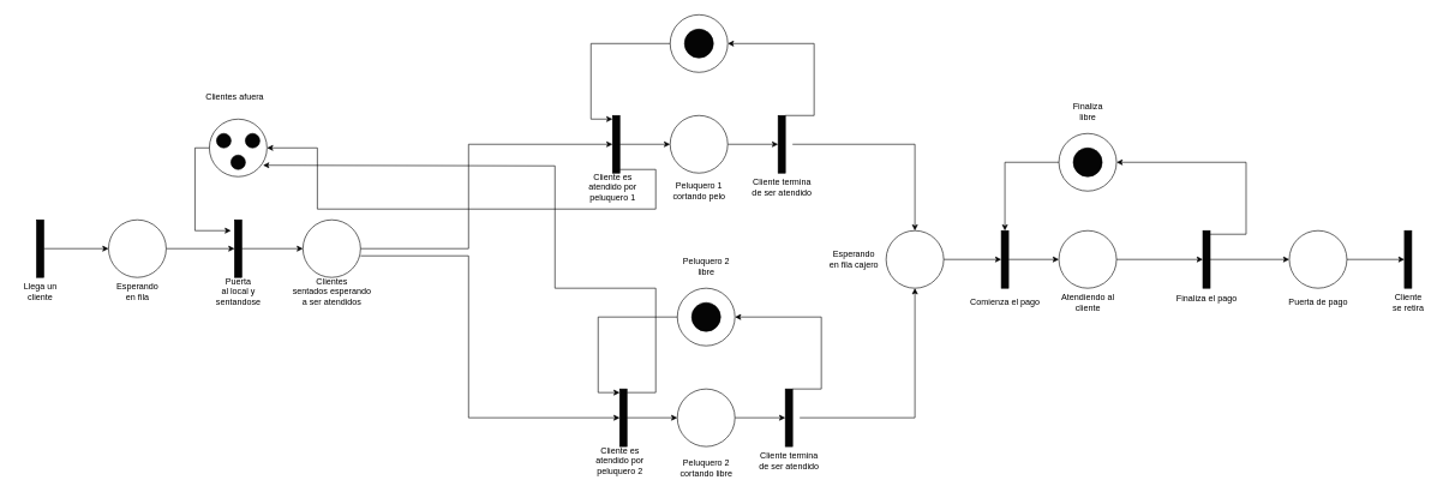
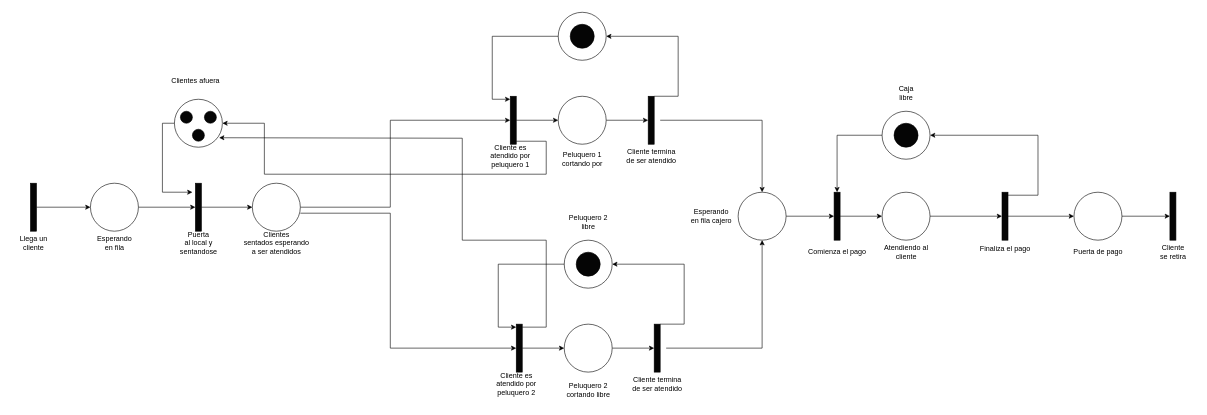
  <mxCell id="0" />
  <mxCell id="1" parent="0" />
  <mxCell id="2" value="" style="edgeStyle=orthogonalEdgeStyle;rounded=0;orthogonalLoop=1;jettySize=auto;html=1;" edge="1" parent="1" source="3" target="16"><mxGeometry relative="1" as="geometry"><mxPoint x="690" y="250" as="targetPoint" /><Array as="points"><mxPoint x="650" y="345" /><mxPoint x="650" y="200" /></Array></mxGeometry></mxCell>
  <mxCell id="3" value="" style="ellipse;whiteSpace=wrap;html=1;aspect=fixed;" vertex="1" parent="1"><mxGeometry x="420" y="305" width="80" height="80" as="geometry" /></mxCell>
  <mxCell id="4" value="" style="edgeStyle=orthogonalEdgeStyle;rounded=0;orthogonalLoop=1;jettySize=auto;html=1;curved=0;" edge="1" parent="1" source="5" target="57"><mxGeometry relative="1" as="geometry" /></mxCell>
  <mxCell id="5" value="" style="html=1;points=[[0,0,0,0,5],[0,1,0,0,-5],[1,0,0,0,5],[1,1,0,0,-5]];perimeter=orthogonalPerimeter;outlineConnect=0;targetShapes=umlLifeline;portConstraint=eastwest;newEdgeStyle={&quot;curved&quot;:0,&quot;rounded&quot;:0};fillColor=#050505;" vertex="1" parent="1"><mxGeometry x="50" y="305" width="10" height="80" as="geometry" /></mxCell>
  <mxCell id="6" value="&lt;div&gt;Llega un&lt;/div&gt;&lt;div&gt;cliente&lt;br&gt;&lt;/div&gt;" style="text;html=1;align=center;verticalAlign=middle;resizable=0;points=[];autosize=1;strokeColor=none;fillColor=none;" vertex="1" parent="1"><mxGeometry x="20" y="385" width="70" height="40" as="geometry" /></mxCell>
  <mxCell id="7" value="&lt;div&gt;Clientes&lt;/div&gt;&lt;div&gt;sentados esperando&lt;/div&gt;&lt;div&gt;a ser atendidos&lt;br&gt;&lt;/div&gt;" style="text;html=1;align=center;verticalAlign=middle;resizable=0;points=[];autosize=1;strokeColor=none;fillColor=none;" vertex="1" parent="1"><mxGeometry x="390" y="375" width="140" height="60" as="geometry" /></mxCell>
  <mxCell id="8" value="" style="ellipse;whiteSpace=wrap;html=1;aspect=fixed;" vertex="1" parent="1"><mxGeometry x="290" y="165" width="80" height="80" as="geometry" /></mxCell>
  <mxCell id="9" value="" style="ellipse;whiteSpace=wrap;html=1;aspect=fixed;fillColor=#050505;" vertex="1" parent="1"><mxGeometry x="300" y="185" width="20" height="20" as="geometry" /></mxCell>
  <mxCell id="10" value="" style="ellipse;whiteSpace=wrap;html=1;aspect=fixed;fillColor=#050505;" vertex="1" parent="1"><mxGeometry x="320" y="215" width="20" height="20" as="geometry" /></mxCell>
  <mxCell id="11" value="" style="ellipse;whiteSpace=wrap;html=1;aspect=fixed;fillColor=#050505;" vertex="1" parent="1"><mxGeometry x="340" y="185" width="20" height="20" as="geometry" /></mxCell>
  <mxCell id="12" value="Clientes afuera" style="text;html=1;align=center;verticalAlign=middle;resizable=0;points=[];autosize=1;strokeColor=none;fillColor=none;" vertex="1" parent="1"><mxGeometry x="270" y="120" width="110" height="30" as="geometry" /></mxCell>
  <mxCell id="13" value="" style="edgeStyle=orthogonalEdgeStyle;rounded=0;orthogonalLoop=1;jettySize=auto;html=1;" edge="1" parent="1" source="14" target="17"><mxGeometry relative="1" as="geometry" /></mxCell>
  <mxCell id="14" value="" style="ellipse;whiteSpace=wrap;html=1;aspect=fixed;" vertex="1" parent="1"><mxGeometry x="930" y="160" width="80" height="80" as="geometry" /></mxCell>
  <mxCell id="15" value="" style="edgeStyle=orthogonalEdgeStyle;rounded=0;orthogonalLoop=1;jettySize=auto;html=1;curved=0;" edge="1" parent="1" source="16" target="14"><mxGeometry relative="1" as="geometry" /></mxCell>
  <mxCell id="16" value="" style="html=1;points=[[0,0,0,0,5],[0,1,0,0,-5],[1,0,0,0,5],[1,1,0,0,-5]];perimeter=orthogonalPerimeter;outlineConnect=0;targetShapes=umlLifeline;portConstraint=eastwest;newEdgeStyle={&quot;curved&quot;:0,&quot;rounded&quot;:0};fillColor=#050505;" vertex="1" parent="1"><mxGeometry x="850" y="160" width="10" height="80" as="geometry" /></mxCell>
  <mxCell id="17" value="" style="html=1;points=[[0,0,0,0,5],[0,1,0,0,-5],[1,0,0,0,5],[1,1,0,0,-5]];perimeter=orthogonalPerimeter;outlineConnect=0;targetShapes=umlLifeline;portConstraint=eastwest;newEdgeStyle={&quot;curved&quot;:0,&quot;rounded&quot;:0};fillColor=#050505;" vertex="1" parent="1"><mxGeometry x="1080" y="160" width="10" height="80" as="geometry" /></mxCell>
  <mxCell id="18" value="" style="ellipse;whiteSpace=wrap;html=1;aspect=fixed;" vertex="1" parent="1"><mxGeometry x="930" y="20" width="80" height="80" as="geometry" /></mxCell>
  <mxCell id="19" value="" style="endArrow=classic;html=1;rounded=0;entryX=1;entryY=0.5;entryDx=0;entryDy=0;" edge="1" parent="1" source="17" target="18"><mxGeometry width="50" height="50" relative="1" as="geometry"><mxPoint x="1120" y="170" as="sourcePoint" /><mxPoint x="1040" y="180" as="targetPoint" /><Array as="points"><mxPoint x="1130" y="160" /><mxPoint x="1130" y="60" /></Array></mxGeometry></mxCell>
  <mxCell id="20" value="" style="endArrow=classic;html=1;rounded=0;exitX=0;exitY=0.5;exitDx=0;exitDy=0;entryX=0;entryY=0;entryDx=0;entryDy=5;entryPerimeter=0;" edge="1" parent="1" source="18" target="16"><mxGeometry width="50" height="50" relative="1" as="geometry"><mxPoint x="840" y="100" as="sourcePoint" /><mxPoint x="890" y="50" as="targetPoint" /><Array as="points"><mxPoint x="820" y="60" /><mxPoint x="820" y="165" /></Array></mxGeometry></mxCell>
  <mxCell id="21" value="&lt;div&gt;Cliente es&lt;/div&gt;&lt;div&gt;atendido por&lt;/div&gt;&lt;div&gt;peluquero 1&lt;br&gt;&lt;/div&gt;" style="text;html=1;align=center;verticalAlign=middle;resizable=0;points=[];autosize=1;strokeColor=none;fillColor=none;" vertex="1" parent="1"><mxGeometry x="805" y="230" width="90" height="60" as="geometry" /></mxCell>
  <mxCell id="22" value="&lt;div&gt;Cliente termina&lt;/div&gt;&lt;div&gt;de ser atendido&lt;br&gt;&lt;/div&gt;" style="text;html=1;align=center;verticalAlign=middle;resizable=0;points=[];autosize=1;strokeColor=none;fillColor=none;" vertex="1" parent="1"><mxGeometry x="1030" y="240" width="110" height="40" as="geometry" /></mxCell>
  <mxCell id="23" value="" style="ellipse;whiteSpace=wrap;html=1;aspect=fixed;fillColor=#050505;" vertex="1" parent="1"><mxGeometry x="950" y="40" width="40" height="40" as="geometry" /></mxCell>
  <mxCell id="24" value="" style="edgeStyle=orthogonalEdgeStyle;rounded=0;orthogonalLoop=1;jettySize=auto;html=1;" edge="1" parent="1" source="25" target="28"><mxGeometry relative="1" as="geometry" /></mxCell>
  <mxCell id="25" value="" style="ellipse;whiteSpace=wrap;html=1;aspect=fixed;" vertex="1" parent="1"><mxGeometry x="940" y="540" width="80" height="80" as="geometry" /></mxCell>
  <mxCell id="26" value="" style="edgeStyle=orthogonalEdgeStyle;rounded=0;orthogonalLoop=1;jettySize=auto;html=1;curved=0;" edge="1" parent="1" source="27" target="25"><mxGeometry relative="1" as="geometry" /></mxCell>
  <mxCell id="27" value="" style="html=1;points=[[0,0,0,0,5],[0,1,0,0,-5],[1,0,0,0,5],[1,1,0,0,-5]];perimeter=orthogonalPerimeter;outlineConnect=0;targetShapes=umlLifeline;portConstraint=eastwest;newEdgeStyle={&quot;curved&quot;:0,&quot;rounded&quot;:0};fillColor=#050505;" vertex="1" parent="1"><mxGeometry x="860" y="540" width="10" height="80" as="geometry" /></mxCell>
  <mxCell id="28" value="" style="html=1;points=[[0,0,0,0,5],[0,1,0,0,-5],[1,0,0,0,5],[1,1,0,0,-5]];perimeter=orthogonalPerimeter;outlineConnect=0;targetShapes=umlLifeline;portConstraint=eastwest;newEdgeStyle={&quot;curved&quot;:0,&quot;rounded&quot;:0};fillColor=#050505;" vertex="1" parent="1"><mxGeometry x="1090" y="540" width="10" height="80" as="geometry" /></mxCell>
  <mxCell id="29" value="" style="ellipse;whiteSpace=wrap;html=1;aspect=fixed;" vertex="1" parent="1"><mxGeometry x="940" y="400" width="80" height="80" as="geometry" /></mxCell>
  <mxCell id="30" value="" style="endArrow=classic;html=1;rounded=0;entryX=1;entryY=0.5;entryDx=0;entryDy=0;" edge="1" parent="1" source="28" target="29"><mxGeometry width="50" height="50" relative="1" as="geometry"><mxPoint x="1130" y="550" as="sourcePoint" /><mxPoint x="1050" y="560" as="targetPoint" /><Array as="points"><mxPoint x="1140" y="540" /><mxPoint x="1140" y="440" /></Array></mxGeometry></mxCell>
  <mxCell id="31" value="" style="endArrow=classic;html=1;rounded=0;exitX=0;exitY=0.5;exitDx=0;exitDy=0;entryX=0;entryY=0;entryDx=0;entryDy=5;entryPerimeter=0;" edge="1" parent="1" source="29" target="27"><mxGeometry width="50" height="50" relative="1" as="geometry"><mxPoint x="850" y="480" as="sourcePoint" /><mxPoint x="900" y="430" as="targetPoint" /><Array as="points"><mxPoint x="830" y="440" /><mxPoint x="830" y="545" /></Array></mxGeometry></mxCell>
  <mxCell id="32" value="&lt;div&gt;Cliente es&lt;/div&gt;&lt;div&gt;atendido por&lt;/div&gt;&lt;div&gt;peluquero 2&lt;br&gt;&lt;/div&gt;" style="text;html=1;align=center;verticalAlign=middle;resizable=0;points=[];autosize=1;strokeColor=none;fillColor=none;" vertex="1" parent="1"><mxGeometry x="815" y="610" width="90" height="60" as="geometry" /></mxCell>
  <mxCell id="33" value="&lt;div&gt;Cliente termina&lt;/div&gt;&lt;div&gt;de ser atendido&lt;br&gt;&lt;/div&gt;" style="text;html=1;align=center;verticalAlign=middle;resizable=0;points=[];autosize=1;strokeColor=none;fillColor=none;" vertex="1" parent="1"><mxGeometry x="1040" y="620" width="110" height="40" as="geometry" /></mxCell>
  <mxCell id="34" value="&lt;div&gt;Peluquero 2&lt;br&gt;&lt;/div&gt;&lt;div&gt;libre&lt;br&gt;&lt;/div&gt;" style="text;html=1;align=center;verticalAlign=middle;resizable=0;points=[];autosize=1;strokeColor=none;fillColor=none;" vertex="1" parent="1"><mxGeometry x="935" y="350" width="90" height="40" as="geometry" /></mxCell>
  <mxCell id="35" value="" style="ellipse;whiteSpace=wrap;html=1;aspect=fixed;fillColor=#050505;" vertex="1" parent="1"><mxGeometry x="960" y="420" width="40" height="40" as="geometry" /></mxCell>
  <mxCell id="36" value="" style="edgeStyle=orthogonalEdgeStyle;rounded=0;orthogonalLoop=1;jettySize=auto;html=1;" edge="1" parent="1" target="27"><mxGeometry relative="1" as="geometry"><mxPoint x="500" y="355" as="sourcePoint" /><mxPoint x="750" y="580" as="targetPoint" /><Array as="points"><mxPoint x="650" y="355" /><mxPoint x="650" y="580" /></Array></mxGeometry></mxCell>
  <mxCell id="37" value="" style="edgeStyle=orthogonalEdgeStyle;rounded=0;orthogonalLoop=1;jettySize=auto;html=1;" edge="1" parent="1" source="38" target="40"><mxGeometry relative="1" as="geometry" /></mxCell>
  <mxCell id="38" value="" style="ellipse;whiteSpace=wrap;html=1;aspect=fixed;" vertex="1" parent="1"><mxGeometry x="1230" y="320" width="80" height="80" as="geometry" /></mxCell>
  <mxCell id="39" value="" style="edgeStyle=orthogonalEdgeStyle;rounded=0;orthogonalLoop=1;jettySize=auto;html=1;curved=0;" edge="1" parent="1" source="40" target="44"><mxGeometry relative="1" as="geometry" /></mxCell>
  <mxCell id="40" value="" style="html=1;points=[[0,0,0,0,5],[0,1,0,0,-5],[1,0,0,0,5],[1,1,0,0,-5]];perimeter=orthogonalPerimeter;outlineConnect=0;targetShapes=umlLifeline;portConstraint=eastwest;newEdgeStyle={&quot;curved&quot;:0,&quot;rounded&quot;:0};fillColor=#050505;" vertex="1" parent="1"><mxGeometry x="1390" y="320" width="10" height="80" as="geometry" /></mxCell>
  <mxCell id="41" value="" style="endArrow=classic;html=1;rounded=0;" edge="1" parent="1" target="38"><mxGeometry width="50" height="50" relative="1" as="geometry"><mxPoint x="1110" y="580" as="sourcePoint" /><mxPoint x="1440" y="310" as="targetPoint" /><Array as="points"><mxPoint x="1270" y="580" /></Array></mxGeometry></mxCell>
  <mxCell id="42" value="" style="endArrow=classic;html=1;rounded=0;entryX=0.5;entryY=0;entryDx=0;entryDy=0;" edge="1" parent="1" target="38"><mxGeometry width="50" height="50" relative="1" as="geometry"><mxPoint x="1100" y="200" as="sourcePoint" /><mxPoint x="1440" y="310" as="targetPoint" /><Array as="points"><mxPoint x="1270" y="200" /></Array></mxGeometry></mxCell>
  <mxCell id="43" value="" style="edgeStyle=orthogonalEdgeStyle;rounded=0;orthogonalLoop=1;jettySize=auto;html=1;" edge="1" parent="1" source="44" target="46"><mxGeometry relative="1" as="geometry" /></mxCell>
  <mxCell id="44" value="" style="ellipse;whiteSpace=wrap;html=1;aspect=fixed;" vertex="1" parent="1"><mxGeometry x="1470" y="320" width="80" height="80" as="geometry" /></mxCell>
  <mxCell id="45" value="" style="edgeStyle=orthogonalEdgeStyle;rounded=0;orthogonalLoop=1;jettySize=auto;html=1;curved=0;" edge="1" parent="1" source="46" target="66"><mxGeometry relative="1" as="geometry" /></mxCell>
  <mxCell id="46" value="" style="html=1;points=[[0,0,0,0,5],[0,1,0,0,-5],[1,0,0,0,5],[1,1,0,0,-5]];perimeter=orthogonalPerimeter;outlineConnect=0;targetShapes=umlLifeline;portConstraint=eastwest;newEdgeStyle={&quot;curved&quot;:0,&quot;rounded&quot;:0};fillColor=#050505;" vertex="1" parent="1"><mxGeometry x="1670" y="320" width="10" height="80" as="geometry" /></mxCell>
  <mxCell id="47" value="" style="ellipse;whiteSpace=wrap;html=1;aspect=fixed;" vertex="1" parent="1"><mxGeometry x="1470" y="185" width="80" height="80" as="geometry" /></mxCell>
- <mxCell id="48" value="&lt;div&gt;Finaliza&lt;/div&gt;&lt;div&gt;libre&lt;br&gt;&lt;/div&gt;" style="text;html=1;align=center;verticalAlign=middle;resizable=0;points=[];autosize=1;strokeColor=none;fillColor=none;" vertex="1" parent="1"><mxGeometry x="1485" y="135" width="50" height="40" as="geometry" /></mxCell>
+ <mxCell id="48" value="&lt;div&gt;Caja&lt;/div&gt;&lt;div&gt;libre&lt;br&gt;&lt;/div&gt;" style="text;html=1;align=center;verticalAlign=middle;resizable=0;points=[];autosize=1;strokeColor=none;fillColor=none;" vertex="1" parent="1"><mxGeometry x="1485" y="135" width="50" height="40" as="geometry" /></mxCell>
  <mxCell id="49" value="" style="ellipse;whiteSpace=wrap;html=1;aspect=fixed;fillColor=#050505;" vertex="1" parent="1"><mxGeometry x="1490" y="205" width="40" height="40" as="geometry" /></mxCell>
  <mxCell id="50" value="" style="endArrow=classic;html=1;rounded=0;entryX=1;entryY=0.5;entryDx=0;entryDy=0;exitX=1;exitY=0;exitDx=0;exitDy=5;exitPerimeter=0;" edge="1" parent="1" source="46" target="47"><mxGeometry width="50" height="50" relative="1" as="geometry"><mxPoint x="1420" y="250" as="sourcePoint" /><mxPoint x="1470" y="200" as="targetPoint" /><Array as="points"><mxPoint x="1730" y="325" /><mxPoint x="1730" y="225" /><mxPoint x="1670" y="225" /></Array></mxGeometry></mxCell>
  <mxCell id="51" value="" style="endArrow=classic;html=1;rounded=0;exitX=0;exitY=0.5;exitDx=0;exitDy=0;" edge="1" parent="1" source="47" target="40"><mxGeometry width="50" height="50" relative="1" as="geometry"><mxPoint x="1420" y="250" as="sourcePoint" /><mxPoint x="1470" y="200" as="targetPoint" /><Array as="points"><mxPoint x="1395" y="225" /></Array></mxGeometry></mxCell>
  <mxCell id="52" value="&lt;div&gt;Esperando&lt;/div&gt;&lt;div&gt;en fila cajero&lt;br&gt;&lt;/div&gt;" style="text;html=1;align=center;verticalAlign=middle;resizable=0;points=[];autosize=1;strokeColor=none;fillColor=none;" vertex="1" parent="1"><mxGeometry x="1140" y="340" width="90" height="40" as="geometry" /></mxCell>
  <mxCell id="53" value="&lt;div&gt;Atendiendo al&lt;/div&gt;&lt;div&gt;cliente&lt;br&gt;&lt;/div&gt;" style="text;html=1;align=center;verticalAlign=middle;resizable=0;points=[];autosize=1;strokeColor=none;fillColor=none;" vertex="1" parent="1"><mxGeometry x="1460" y="400" width="100" height="40" as="geometry" /></mxCell>
  <mxCell id="54" value="Finaliza el pago" style="text;html=1;align=center;verticalAlign=middle;resizable=0;points=[];autosize=1;strokeColor=none;fillColor=none;" vertex="1" parent="1"><mxGeometry x="1620" y="400" width="110" height="30" as="geometry" /></mxCell>
  <mxCell id="55" value="Comienza el pago" style="text;html=1;align=center;verticalAlign=middle;resizable=0;points=[];autosize=1;strokeColor=none;fillColor=none;" vertex="1" parent="1"><mxGeometry x="1335" y="405" width="120" height="30" as="geometry" /></mxCell>
  <mxCell id="56" value="" style="edgeStyle=orthogonalEdgeStyle;rounded=0;orthogonalLoop=1;jettySize=auto;html=1;" edge="1" parent="1" source="57" target="59"><mxGeometry relative="1" as="geometry" /></mxCell>
  <mxCell id="57" value="" style="ellipse;whiteSpace=wrap;html=1;aspect=fixed;" vertex="1" parent="1"><mxGeometry x="150" y="305" width="80" height="80" as="geometry" /></mxCell>
  <mxCell id="58" value="" style="edgeStyle=orthogonalEdgeStyle;rounded=0;orthogonalLoop=1;jettySize=auto;html=1;curved=0;" edge="1" parent="1" source="59" target="3"><mxGeometry relative="1" as="geometry" /></mxCell>
  <mxCell id="59" value="" style="html=1;points=[[0,0,0,0,5],[0,1,0,0,-5],[1,0,0,0,5],[1,1,0,0,-5]];perimeter=orthogonalPerimeter;outlineConnect=0;targetShapes=umlLifeline;portConstraint=eastwest;newEdgeStyle={&quot;curved&quot;:0,&quot;rounded&quot;:0};fillColor=#050505;" vertex="1" parent="1"><mxGeometry x="325" y="305" width="10" height="80" as="geometry" /></mxCell>
  <mxCell id="60" value="&lt;div&gt;Esperando&lt;/div&gt;&lt;div&gt;en fila&lt;br&gt;&lt;/div&gt;" style="text;html=1;align=center;verticalAlign=middle;resizable=0;points=[];autosize=1;strokeColor=none;fillColor=none;" vertex="1" parent="1"><mxGeometry x="150" y="385" width="80" height="40" as="geometry" /></mxCell>
  <mxCell id="61" value="&lt;div&gt;Puerta&lt;/div&gt;&lt;div&gt;al local y&lt;/div&gt;&lt;div&gt;sentandose&lt;br&gt;&lt;/div&gt;" style="text;html=1;align=center;verticalAlign=middle;resizable=0;points=[];autosize=1;strokeColor=none;fillColor=none;" vertex="1" parent="1"><mxGeometry x="285" y="375" width="90" height="60" as="geometry" /></mxCell>
  <mxCell id="62" value="" style="endArrow=classic;html=1;rounded=0;exitX=0;exitY=0.5;exitDx=0;exitDy=0;" edge="1" parent="1" source="8"><mxGeometry width="50" height="50" relative="1" as="geometry"><mxPoint x="460" y="370" as="sourcePoint" /><mxPoint x="320" y="320" as="targetPoint" /><Array as="points"><mxPoint x="270" y="205" /><mxPoint x="270" y="320" /></Array></mxGeometry></mxCell>
  <mxCell id="63" value="" style="endArrow=classic;html=1;rounded=0;exitX=1;exitY=1;exitDx=0;exitDy=-5;exitPerimeter=0;entryX=1;entryY=0.5;entryDx=0;entryDy=0;" edge="1" parent="1" source="16" target="8"><mxGeometry width="50" height="50" relative="1" as="geometry"><mxPoint x="900" y="380" as="sourcePoint" /><mxPoint x="950" y="330" as="targetPoint" /><Array as="points"><mxPoint x="910" y="235" /><mxPoint x="910" y="290" /><mxPoint x="440" y="290" /><mxPoint x="440" y="205" /></Array></mxGeometry></mxCell>
  <mxCell id="64" value="" style="endArrow=classic;html=1;rounded=0;exitX=1;exitY=0;exitDx=0;exitDy=5;exitPerimeter=0;entryX=0.932;entryY=0.802;entryDx=0;entryDy=0;entryPerimeter=0;" edge="1" parent="1" source="27" target="8"><mxGeometry width="50" height="50" relative="1" as="geometry"><mxPoint x="820" y="420" as="sourcePoint" /><mxPoint x="870" y="370" as="targetPoint" /><Array as="points"><mxPoint x="910" y="545" /><mxPoint x="910" y="400" /><mxPoint x="770" y="400" /><mxPoint x="770" y="230" /></Array></mxGeometry></mxCell>
  <mxCell id="65" value="" style="edgeStyle=orthogonalEdgeStyle;rounded=0;orthogonalLoop=1;jettySize=auto;html=1;" edge="1" parent="1" source="66" target="68"><mxGeometry relative="1" as="geometry" /></mxCell>
  <mxCell id="66" value="" style="ellipse;whiteSpace=wrap;html=1;aspect=fixed;" vertex="1" parent="1"><mxGeometry x="1790" y="320" width="80" height="80" as="geometry" /></mxCell>
  <mxCell id="67" value="Puerta de pago" style="text;html=1;align=center;verticalAlign=middle;resizable=0;points=[];autosize=1;strokeColor=none;fillColor=none;" vertex="1" parent="1"><mxGeometry x="1775" y="405" width="110" height="30" as="geometry" /></mxCell>
  <mxCell id="68" value="" style="html=1;points=[[0,0,0,0,5],[0,1,0,0,-5],[1,0,0,0,5],[1,1,0,0,-5]];perimeter=orthogonalPerimeter;outlineConnect=0;targetShapes=umlLifeline;portConstraint=eastwest;newEdgeStyle={&quot;curved&quot;:0,&quot;rounded&quot;:0};fillColor=#050505;" vertex="1" parent="1"><mxGeometry x="1950" y="320" width="10" height="80" as="geometry" /></mxCell>
  <mxCell id="69" value="&lt;div&gt;Cliente&lt;/div&gt;&lt;div&gt;se retira&lt;br&gt;&lt;/div&gt;" style="text;html=1;align=center;verticalAlign=middle;resizable=0;points=[];autosize=1;strokeColor=none;fillColor=none;" vertex="1" parent="1"><mxGeometry x="1920" y="400" width="70" height="40" as="geometry" /></mxCell>
  <mxCell id="70" value="&lt;div&gt;Peluquero 2&lt;/div&gt;&lt;div&gt;cortando libre&lt;br&gt;&lt;/div&gt;" style="text;html=1;align=center;verticalAlign=middle;resizable=0;points=[];autosize=1;strokeColor=none;fillColor=none;" vertex="1" parent="1"><mxGeometry x="930" y="630" width="100" height="40" as="geometry" /></mxCell>
- <mxCell id="71" value="&lt;div&gt;Peluquero 1&lt;br&gt;&lt;/div&gt;&lt;div&gt;cortando pelo&lt;br&gt;&lt;/div&gt;" style="text;html=1;align=center;verticalAlign=middle;resizable=0;points=[];autosize=1;strokeColor=none;fillColor=none;" vertex="1" parent="1"><mxGeometry x="920" y="245" width="100" height="40" as="geometry" /></mxCell>
+ <mxCell id="71" value="&lt;div&gt;Peluquero 1&lt;br&gt;&lt;/div&gt;&lt;div&gt;cortando por&lt;br&gt;&lt;/div&gt;" style="text;html=1;align=center;verticalAlign=middle;resizable=0;points=[];autosize=1;strokeColor=none;fillColor=none;" vertex="1" parent="1"><mxGeometry x="920" y="245" width="100" height="40" as="geometry" /></mxCell>
